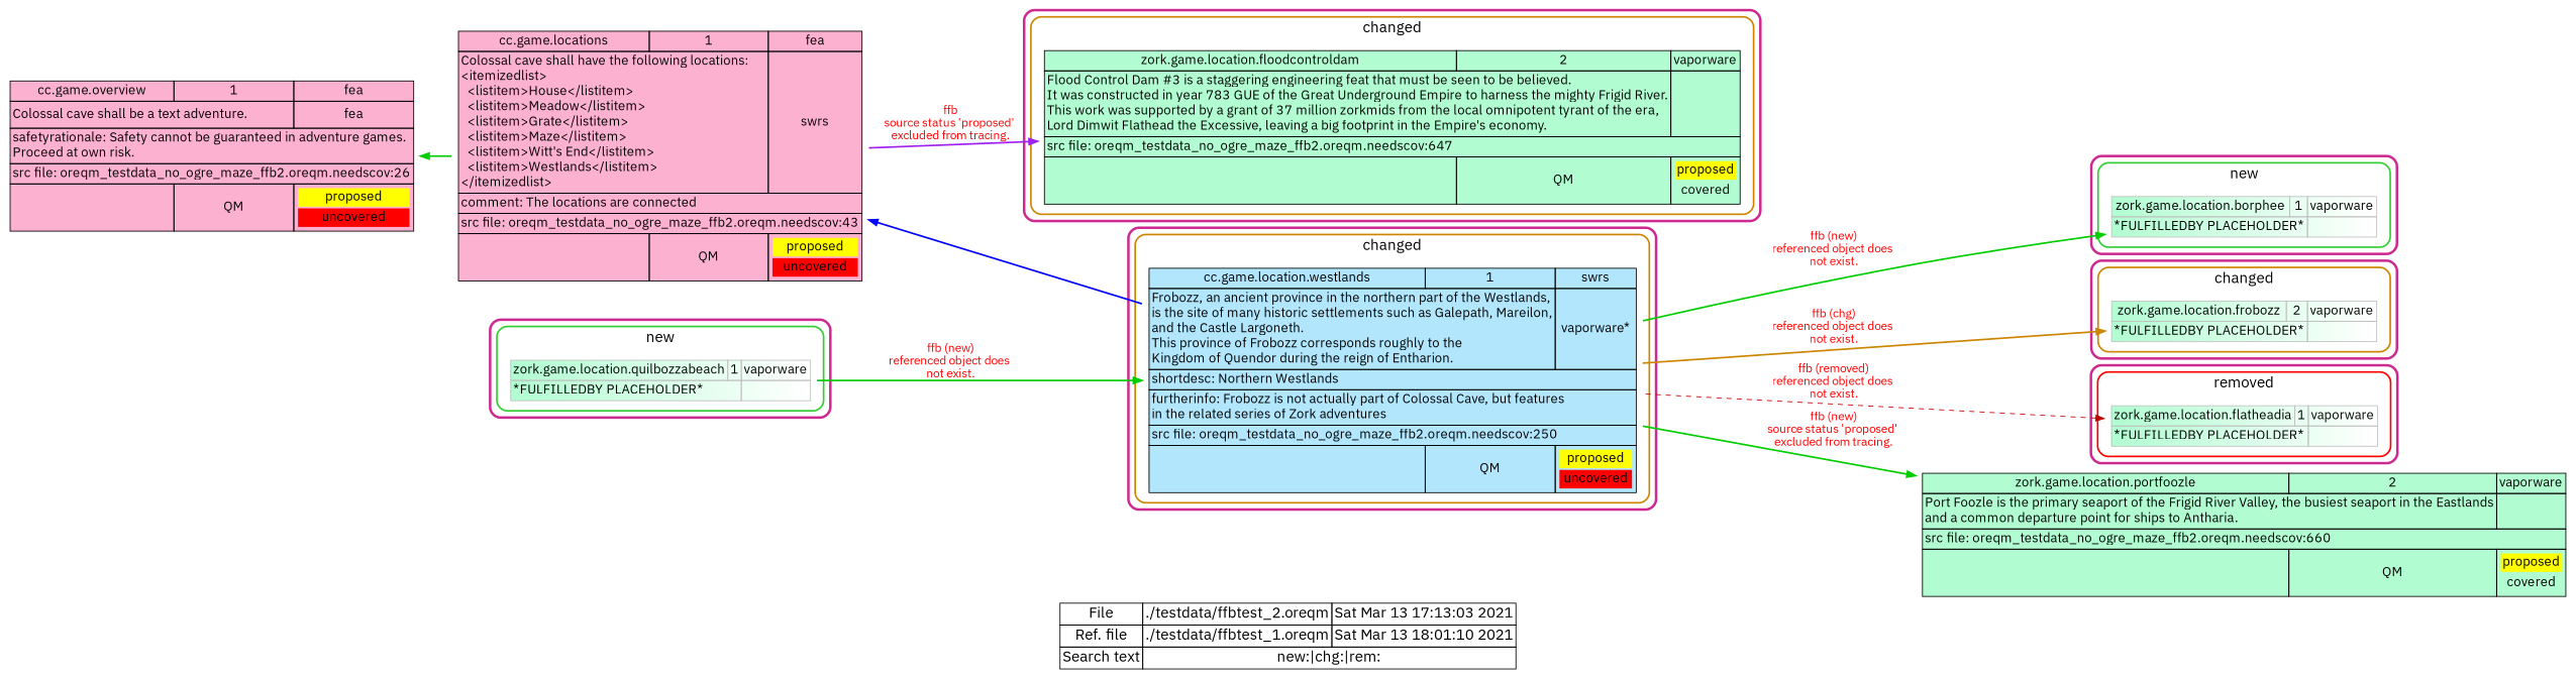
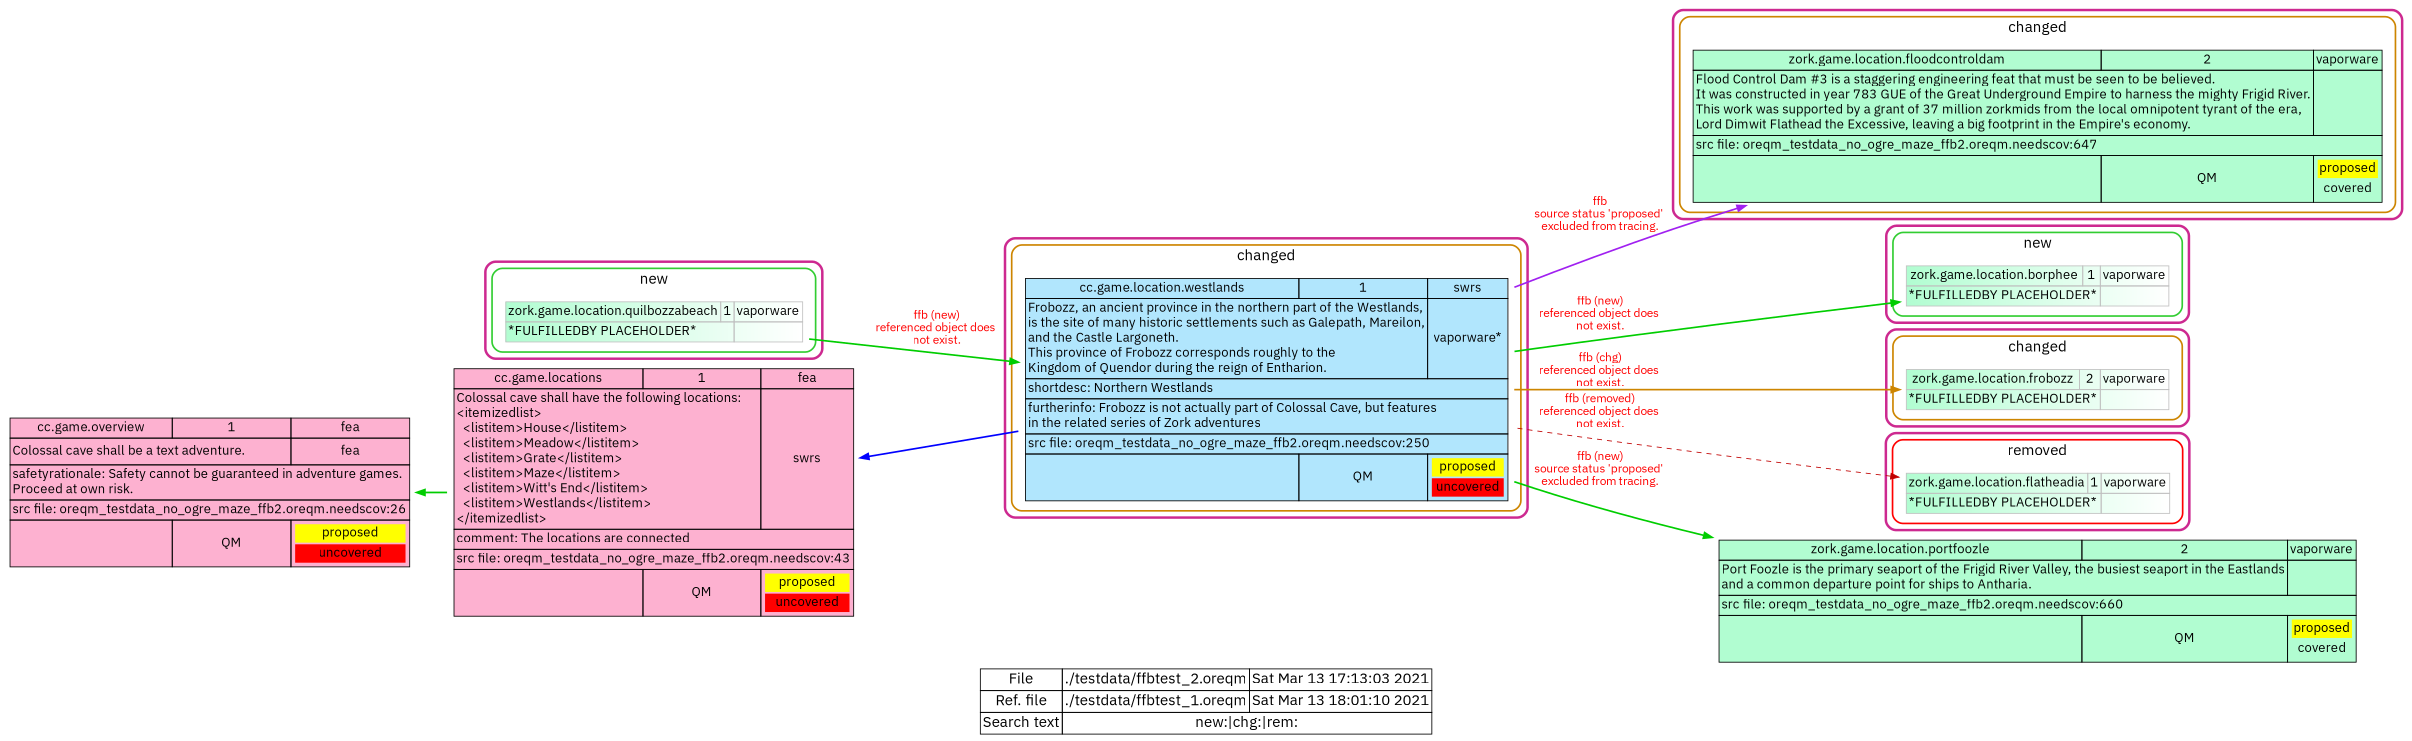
  digraph {
    fontcolor=black
    fontname="IBM Plex Sans"
    fontsize=18
    label=<     <table border="0" cellspacing="0" cellborder="1">       <tr><td cellspacing="0" >File</td><td>./testdata/ffbtest_2.oreqm</td><td>Sat Mar 13 17:13:03 2021</td></tr>       <tr><td>Ref. file</td><td>./testdata/ffbtest_1.oreqm</td><td>Sat Mar 13 18:01:10 2021</td></tr>       <tr><td>Search text</td><td colspan="2">new:|chg:|rem:<BR ALIGN="LEFT"/></td></tr>     </table>>
    labelloc=b
    rankdir=RL
    node [fontname="IBM Plex Sans" fontsize=16 shape=plaintext]
    edge [arrowhead=normal arrowtail=normal color=green3 dir=back fontcolor=red fontname="IBM Plex Sans" style=bold]
    n1 [label=<       <TABLE BGCOLOR="#B1E6FD" BORDER="0" CELLSPACING="0" CELLBORDER="1" COLOR="black" >         <TR><TD CELLSPACING="0" >cc.game.location.westlands</TD><TD>1</TD><TD>swrs</TD></TR>         <TR><TD COLSPAN="2" ALIGN="LEFT">Frobozz, an ancient province in the northern part of the Westlands,<BR ALIGN="LEFT"/>is the site of many historic settlements such as Galepath, Mareilon,<BR ALIGN="LEFT"/>and the Castle Largoneth.<BR ALIGN="LEFT"/>This province of Frobozz corresponds roughly to the<BR ALIGN="LEFT"/>Kingdom of Quendor during the reign of Entharion.<BR ALIGN="LEFT"/></TD><TD><TABLE BORDER="0"><TR><TD>vaporware*</TD></TR></TABLE></TD></TR>         <TR><TD COLSPAN="3" ALIGN="LEFT">shortdesc: Northern Westlands<BR ALIGN="LEFT"/></TD></TR>         <TR><TD COLSPAN="3" ALIGN="LEFT">furtherinfo: Frobozz is not actually part of Colossal Cave, but features<BR ALIGN="LEFT"/>in the related series of Zork adventures<BR ALIGN="LEFT"/></TD></TR>         <TR><TD COLSPAN="3" ALIGN="LEFT">src file: oreqm_testdata_no_ogre_maze_ffb2.oreqm.needscov:250<BR ALIGN="LEFT"/></TD></TR>         <TR><TD></TD><TD>QM</TD><TD><TABLE BORDER="0"><TR><TD BGCOLOR="yellow">proposed</TD></TR><TR><TD BGCOLOR="red">uncovered</TD></TR></TABLE></TD></TR>       </TABLE>>]
    n2 [label=<       <TABLE BGCOLOR="#B1FDD1" BORDER="0" CELLSPACING="0" CELLBORDER="1" COLOR="black" >         <TR><TD CELLSPACING="0" >zork.game.location.floodcontroldam</TD><TD>2</TD><TD>vaporware</TD></TR>         <TR><TD COLSPAN="2" ALIGN="LEFT">Flood Control Dam #3 is a staggering engineering feat that must be seen to be believed.<BR ALIGN="LEFT"/>It was constructed in year 783 GUE of the Great Underground Empire to harness the mighty Frigid River.<BR ALIGN="LEFT"/>This work was supported by a grant of 37 million zorkmids from the local omnipotent tyrant of the era,<BR ALIGN="LEFT"/>Lord Dimwit Flathead the Excessive, leaving a big footprint in the Empire's economy.<BR ALIGN="LEFT"/></TD><TD></TD></TR>         <TR><TD COLSPAN="3" ALIGN="LEFT">src file: oreqm_testdata_no_ogre_maze_ffb2.oreqm.needscov:647<BR ALIGN="LEFT"/></TD></TR>         <TR><TD></TD><TD>QM</TD><TD><TABLE BORDER="0"><TR><TD BGCOLOR="yellow">proposed</TD></TR><TR><TD >covered</TD></TR></TABLE></TD></TR>       </TABLE>>]
    n3 [label=<       <TABLE BGCOLOR="#B1FDD1:white" BORDER="0" CELLSPACING="0" CELLBORDER="1" COLOR="grey" >         <TR><TD CELLSPACING="0" >zork.game.location.borphee</TD><TD>1</TD><TD>vaporware</TD></TR>         <TR><TD COLSPAN="2" ALIGN="LEFT">*FULFILLEDBY PLACEHOLDER*<BR ALIGN="LEFT"/></TD><TD></TD></TR>       </TABLE>>]
    n4 [label=<       <TABLE BGCOLOR="#B1FDD1:white" BORDER="0" CELLSPACING="0" CELLBORDER="1" COLOR="grey" >         <TR><TD CELLSPACING="0" >zork.game.location.frobozz</TD><TD>2</TD><TD>vaporware</TD></TR>         <TR><TD COLSPAN="2" ALIGN="LEFT">*FULFILLEDBY PLACEHOLDER*<BR ALIGN="LEFT"/></TD><TD></TD></TR>       </TABLE>>]
    n5 [label=<       <TABLE BGCOLOR="#B1FDD1:white" BORDER="0" CELLSPACING="0" CELLBORDER="1" COLOR="grey" >         <TR><TD CELLSPACING="0" >zork.game.location.quilbozzabeach</TD><TD>1</TD><TD>vaporware</TD></TR>         <TR><TD COLSPAN="2" ALIGN="LEFT">*FULFILLEDBY PLACEHOLDER*<BR ALIGN="LEFT"/></TD><TD></TD></TR>       </TABLE>>]
    n6 [label=<       <TABLE BGCOLOR="#B1FDD1:white" BORDER="0" CELLSPACING="0" CELLBORDER="1" COLOR="grey" >         <TR><TD CELLSPACING="0" >zork.game.location.flatheadia</TD><TD>1</TD><TD>vaporware</TD></TR>         <TR><TD COLSPAN="2" ALIGN="LEFT">*FULFILLEDBY PLACEHOLDER*<BR ALIGN="LEFT"/></TD><TD></TD></TR>       </TABLE>>]
    n7 [label=<       <TABLE BGCOLOR="#FDB1D0" BORDER="0" CELLSPACING="0" CELLBORDER="1" COLOR="black" >         <TR><TD CELLSPACING="0" >cc.game.locations</TD><TD>1</TD><TD>fea</TD></TR>         <TR><TD COLSPAN="2" ALIGN="LEFT">Colossal cave shall have the following locations:<BR ALIGN="LEFT"/>&lt;itemizedlist&gt;<BR ALIGN="LEFT"/>  &lt;listitem&gt;House&lt;/listitem&gt;<BR ALIGN="LEFT"/>  &lt;listitem&gt;Meadow&lt;/listitem&gt;<BR ALIGN="LEFT"/>  &lt;listitem&gt;Grate&lt;/listitem&gt;<BR ALIGN="LEFT"/>  &lt;listitem&gt;Maze&lt;/listitem&gt;<BR ALIGN="LEFT"/>  &lt;listitem&gt;Witt's End&lt;/listitem&gt;<BR ALIGN="LEFT"/>  &lt;listitem&gt;Westlands&lt;/listitem&gt;<BR ALIGN="LEFT"/>&lt;/itemizedlist&gt;<BR ALIGN="LEFT"/></TD><TD><TABLE BORDER="0"><TR><TD>swrs</TD></TR></TABLE></TD></TR>         <TR><TD COLSPAN="3" ALIGN="LEFT">comment: The locations are connected<BR ALIGN="LEFT"/></TD></TR>         <TR><TD COLSPAN="3" ALIGN="LEFT">src file: oreqm_testdata_no_ogre_maze_ffb2.oreqm.needscov:43<BR ALIGN="LEFT"/></TD></TR>         <TR><TD></TD><TD>QM</TD><TD><TABLE BORDER="0"><TR><TD BGCOLOR="yellow">proposed</TD></TR><TR><TD BGCOLOR="red">uncovered</TD></TR></TABLE></TD></TR>       </TABLE>>]
    n8 [label=<       <TABLE BGCOLOR="#FDB1D0" BORDER="0" CELLSPACING="0" CELLBORDER="1" COLOR="black" >         <TR><TD CELLSPACING="0" >cc.game.overview</TD><TD>1</TD><TD>fea</TD></TR>         <TR><TD COLSPAN="2" ALIGN="LEFT">Colossal cave shall be a text adventure.<BR ALIGN="LEFT"/></TD><TD><TABLE BORDER="0"><TR><TD>fea</TD></TR></TABLE></TD></TR>         <TR><TD COLSPAN="3" ALIGN="LEFT">safetyrationale: Safety cannot be guaranteed in adventure games.<BR ALIGN="LEFT"/>Proceed at own risk.<BR ALIGN="LEFT"/></TD></TR>         <TR><TD COLSPAN="3" ALIGN="LEFT">src file: oreqm_testdata_no_ogre_maze_ffb2.oreqm.needscov:26<BR ALIGN="LEFT"/></TD></TR>         <TR><TD></TD><TD>QM</TD><TD><TABLE BORDER="0"><TR><TD BGCOLOR="yellow">proposed</TD></TR><TR><TD BGCOLOR="red">uncovered</TD></TR></TABLE></TD></TR>       </TABLE>>]
    n9 [label=<       <TABLE BGCOLOR="#B1FDD1" BORDER="0" CELLSPACING="0" CELLBORDER="1" COLOR="black" >         <TR><TD CELLSPACING="0" >zork.game.location.portfoozle</TD><TD>2</TD><TD>vaporware</TD></TR>         <TR><TD COLSPAN="2" ALIGN="LEFT">Port Foozle is the primary seaport of the Frigid River Valley, the busiest seaport in the Eastlands<BR ALIGN="LEFT"/>and a common departure point for ships to Antharia.<BR ALIGN="LEFT"/></TD><TD></TD></TR>         <TR><TD COLSPAN="3" ALIGN="LEFT">src file: oreqm_testdata_no_ogre_maze_ffb2.oreqm.needscov:660<BR ALIGN="LEFT"/></TD></TR>         <TR><TD></TD><TD>QM</TD><TD><TABLE BORDER="0"><TR><TD BGCOLOR="yellow">proposed</TD></TR><TR><TD >covered</TD></TR></TABLE></TD></TR>       </TABLE>>]
    subgraph cluster_1 {
      color=maroon3
      label=""
      penwidth=3
      style=rounded
      subgraph cluster_2 {
        color=orange3
        label=changed
        labelloc=t
        penwidth=2
        style=rounded
        n1
      }
    }
    subgraph cluster_3 {
      color=maroon3
      label=""
      penwidth=3
      style=rounded
      subgraph cluster_4 {
        color=orange3
        label=changed
        labelloc=t
        penwidth=2
        style=rounded
        n2
      }
    }
    subgraph cluster_5 {
      color=maroon3
      label=""
      penwidth=3
      style=rounded
      subgraph cluster_6 {
        color=limegreen
        label=new
        labelloc=t
        penwidth=2
        style=rounded
        n3
      }
    }
    subgraph cluster_7 {
      color=maroon3
      label=""
      penwidth=3
      style=rounded
      subgraph cluster_8 {
        color=orange3
        label=changed
        labelloc=t
        penwidth=2
        style=rounded
        n4
      }
    }
    subgraph cluster_9 {
      color=maroon3
      label=""
      penwidth=3
      style=rounded
      subgraph cluster_10 {
        color=limegreen
        label=new
        labelloc=t
        penwidth=2
        style=rounded
        n5
      }
    }
    subgraph cluster_11 {
      color=maroon3
      label=""
      penwidth=3
      style=rounded
      subgraph cluster_12 {
        color=red
        label=removed
        labelloc=t
        penwidth=2
        style=rounded
        n6
      }
    }
    n1 -> n5 [label="ffb (new)\nreferenced object does \nnot exist."]
    n1 -> n7 [color=blue dir=forward fontcolor=""]
-   n2 -> n7 [color=purple label="ffb\nsource status 'proposed' \nexcluded from tracing."]
+   n2 -> n1 [color=purple label="ffb\nsource status 'proposed' \nexcluded from tracing."]
    n3 -> n1 [label="ffb (new)\nreferenced object does \nnot exist."]
    n4 -> n1 [color=orange3 label="ffb (chg)\nreferenced object does \nnot exist."]
    n6 -> n1 [color="#C00000" label="ffb (removed)\nreferenced object does \nnot exist." style=dashed]
    n7 -> n8 [dir=forward fontcolor=""]
    n9 -> n1 [label="ffb (new)\nsource status 'proposed' \nexcluded from tracing."]
  }
